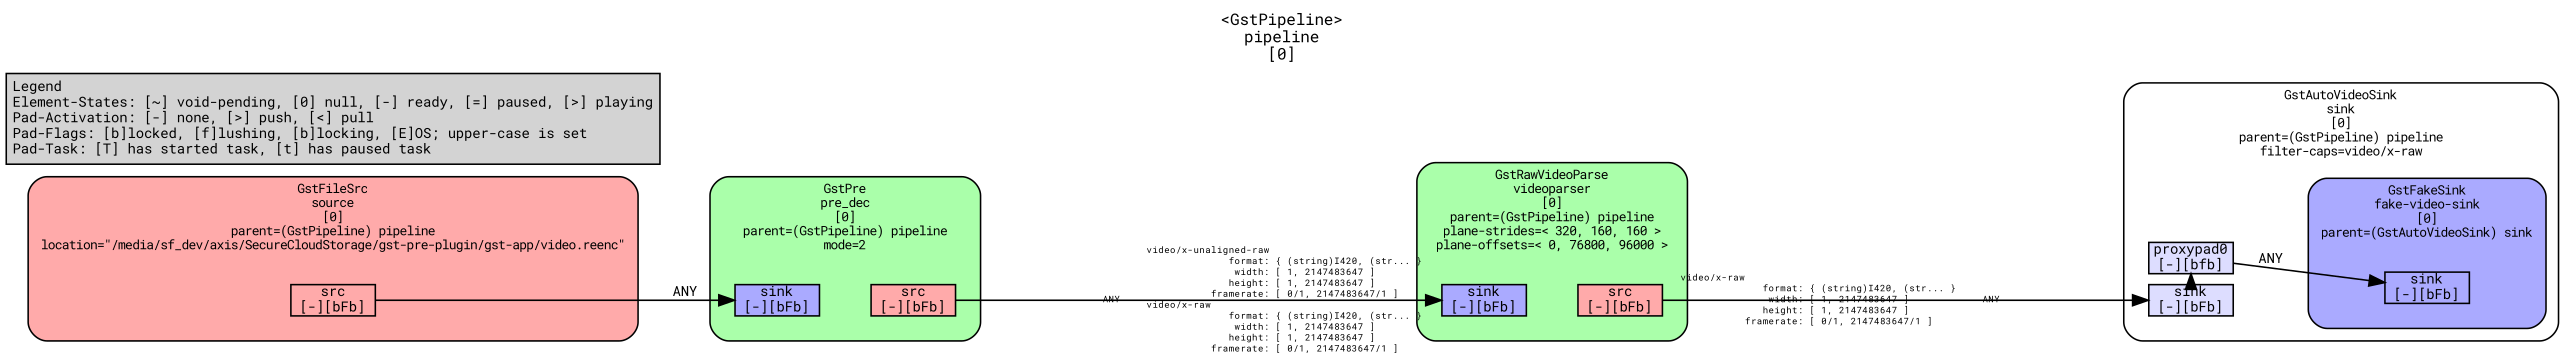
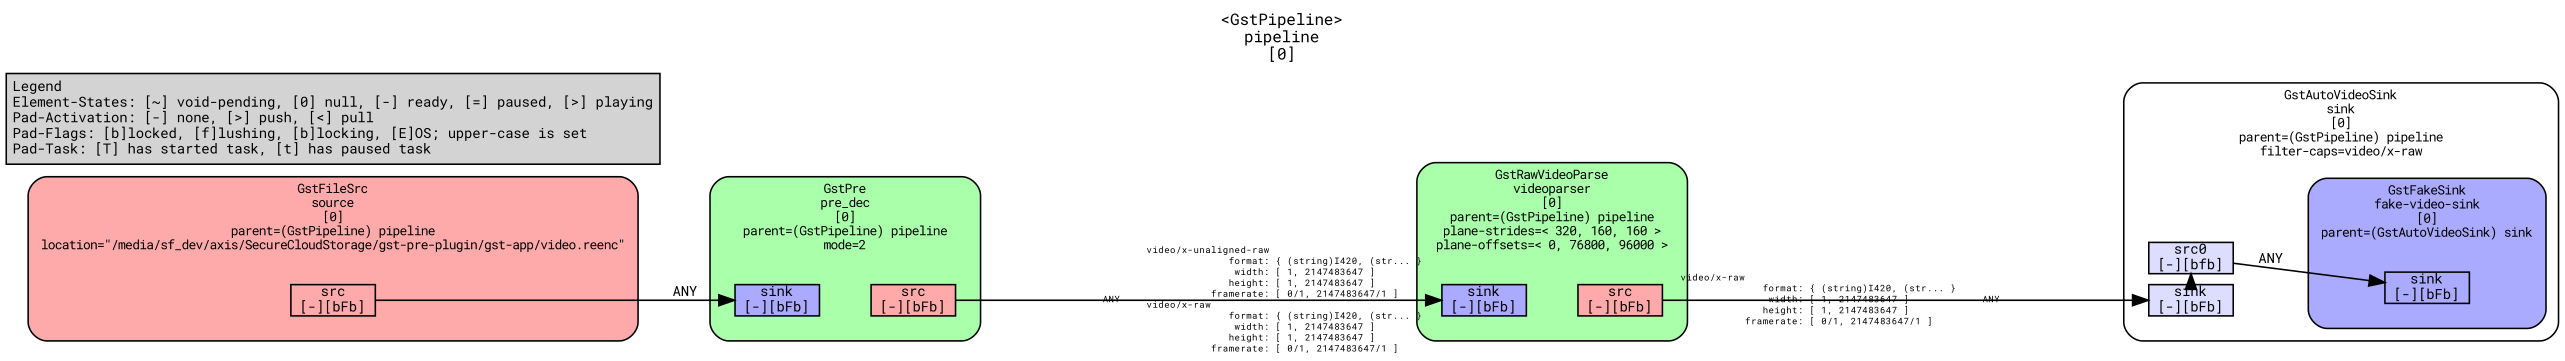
  digraph {
    fontname="Roboto Mono"
    fontsize=10
    label="<GstPipeline>\npipeline\n[0]"
    labelloc=t
    nodesep=.1
    rankdir=LR
    ranksep=.2
    node [color=black fillcolor="#aaaaff" fontname="Roboto Mono" fontsize=9 margin="0.0,0.0" shape=box style="filled,solid"]
    edge [fontname="Roboto Mono" fontsize=9 labelfontsize=6]
-   n1 [fillcolor="#ddddff" height=0.2 label="proxypad0\n[-][bfb]"]
+   n1 [fillcolor="#ddddff" height=0.2 label="src0\n[-][bfb]"]
    n2 [fillcolor="#ddddff" height=0.2 label="sink\n[-][bFb]"]
    n3 [height=0.2 label="sink\n[-][bFb]"]
    n4 [height=0.2 label="sink\n[-][bFb]"]
    n5 [fillcolor="#ffaaaa" height=0.2 label="src\n[-][bFb]"]
    n6 [height=0.2 label="sink\n[-][bFb]"]
    n7 [fillcolor="#ffaaaa" height=0.2 label="src\n[-][bFb]"]
    n8 [fillcolor="#ffaaaa" height=0.2 label="src\n[-][bFb]"]
    n9 [label="Legend\lElement-States: [~] void-pending, [0] null, [-] ready, [=] paused, [>] playing\lPad-Activation: [-] none, [>] push, [<] pull\lPad-Flags: [b]locked, [f]lushing, [b]locking, [E]OS; upper-case is set\lPad-Task: [T] has started task, [t] has paused task\l" margin="0.05,0.05" style=filled color="" fillcolor=""]
    subgraph cluster_1 {
      color=black
      fillcolor="#ffffff"
      fontsize=8
      label="GstAutoVideoSink\nsink\n[0]\nparent=(GstPipeline) pipeline\nfilter-caps=video/x-raw"
      style="filled,rounded"
      subgraph cluster_2 {
        color=black
        fillcolor="#ffffff"
        fontsize=8
        label=""
        style=invis
        n1
        n2
      }
      subgraph cluster_3 {
        color=black
        fillcolor="#aaaaff"
        fontsize=8
        label="GstFakeSink\nfake-video-sink\n[0]\nparent=(GstAutoVideoSink) sink"
        style="filled,rounded"
        subgraph cluster_4 {
          color=black
          fillcolor="#aaaaff"
          fontsize=8
          label=""
          style=invis
          n3
        }
      }
    }
    subgraph cluster_5 {
      color=black
      fillcolor="#aaffaa"
      fontsize=8
      label="GstRawVideoParse\nvideoparser\n[0]\nparent=(GstPipeline) pipeline\nplane-strides=< 320, 160, 160 >\nplane-offsets=< 0, 76800, 96000 >"
      style="filled,rounded"
      subgraph cluster_6 {
        color=black
        fillcolor="#aaffaa"
        fontsize=8
        label=""
        style=invis
        n4
      }
      subgraph cluster_7 {
        color=black
        fillcolor="#aaffaa"
        fontsize=8
        label=""
        style=invis
        n5
      }
    }
    subgraph cluster_8 {
      color=black
      fillcolor="#aaffaa"
      fontsize=8
      label="GstPre\npre_dec\n[0]\nparent=(GstPipeline) pipeline\nmode=2"
      style="filled,rounded"
      subgraph cluster_9 {
        color=black
        fillcolor="#aaffaa"
        fontsize=8
        label=""
        style=invis
        n6
      }
      subgraph cluster_10 {
        color=black
        fillcolor="#aaffaa"
        fontsize=8
        label=""
        style=invis
        n7
      }
    }
    subgraph cluster_11 {
      color=black
      fillcolor="#ffaaaa"
      fontsize=8
      label="GstFileSrc\nsource\n[0]\nparent=(GstPipeline) pipeline\nlocation=\"/media/sf_dev/axis/SecureCloudStorage/gst-pre-plugin/gst-app/video.reenc\""
      style="filled,rounded"
      subgraph cluster_12 {
        color=black
        fillcolor="#ffaaaa"
        fontsize=8
        label=""
        style=invis
        n8
      }
    }
    n1 -> n3 [label=ANY]
    n2 -> n1 [minlen=0 style=dashed]
    n4 -> n5 [style=invis]
    n5 -> n2 [headlabel=ANY label="                                                  " labelangle=0 labeldistance=10 taillabel="video/x-raw\l              format: { (string)I420, (str... }\l               width: [ 1, 2147483647 ]\l              height: [ 1, 2147483647 ]\l           framerate: [ 0/1, 2147483647/1 ]\l"]
    n6 -> n7 [style=invis]
    n7 -> n4 [headlabel="video/x-unaligned-raw\l              format: { (string)I420, (str... }\l               width: [ 1, 2147483647 ]\l              height: [ 1, 2147483647 ]\l           framerate: [ 0/1, 2147483647/1 ]\lvideo/x-raw\l              format: { (string)I420, (str... }\l               width: [ 1, 2147483647 ]\l              height: [ 1, 2147483647 ]\l           framerate: [ 0/1, 2147483647/1 ]\l" label="                                                  " labelangle=0 labeldistance=10 taillabel=ANY]
    n8 -> n6 [label=ANY]
  }
